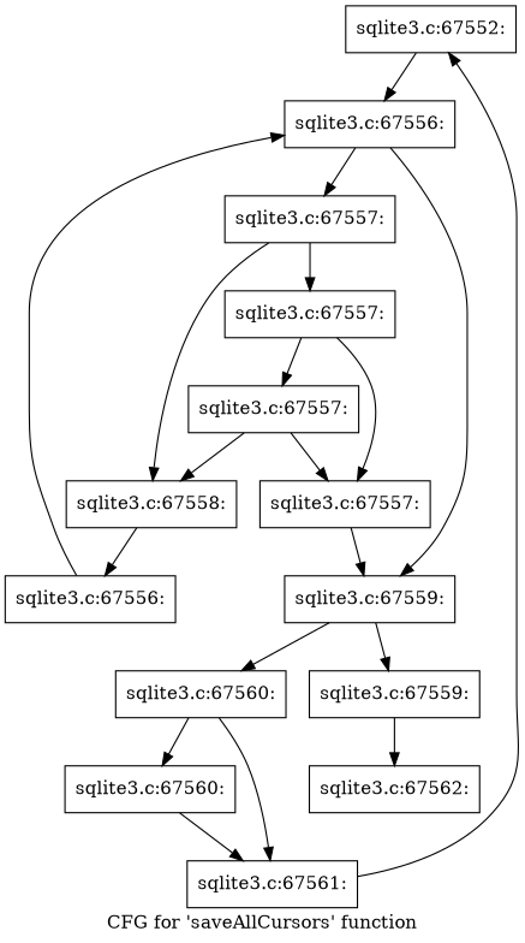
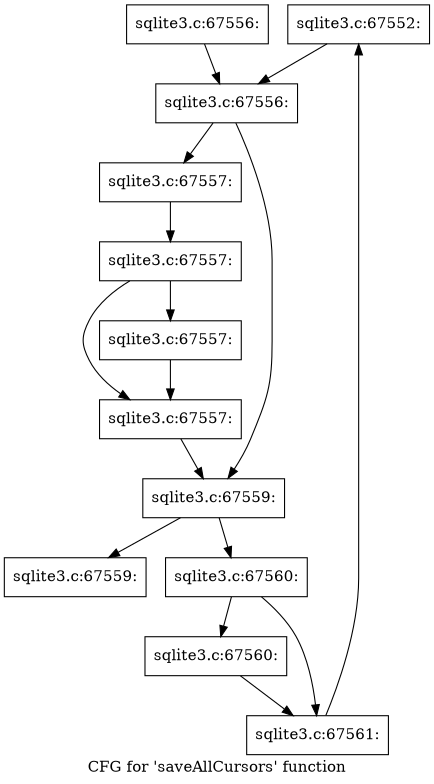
  digraph {
    label="CFG for 'saveAllCursors' function"
    node [shape=record]
    n1 [label="{sqlite3.c:67552:}"]
    n2 [label="{sqlite3.c:67556:}"]
    n3 [label="{sqlite3.c:67557:}"]
    n4 [label="{sqlite3.c:67559:}"]
    n5 [label="{sqlite3.c:67557:}"]
-   n6 [label="{sqlite3.c:67558:}"]
    n7 [label="{sqlite3.c:67559:}"]
    n8 [label="{sqlite3.c:67560:}"]
    n9 [label="{sqlite3.c:67557:}"]
    n10 [label="{sqlite3.c:67557:}"]
    n11 [label="{sqlite3.c:67556:}"]
-   n12 [label="{sqlite3.c:67562:}"]
    n13 [label="{sqlite3.c:67560:}"]
    n14 [label="{sqlite3.c:67561:}"]
    n1 -> n2
    n2 -> n3
    n2 -> n4
    n3 -> n5
-   n3 -> n6
    n4 -> n7
    n4 -> n8
    n5 -> n9
    n5 -> n10
-   n6 -> n11
-   n7 -> n12
    n8 -> n13
    n8 -> n14
    n9 -> n4
-   n10 -> n6
    n10 -> n9
    n11 -> n2
    n13 -> n14
    n14 -> n1
  }
